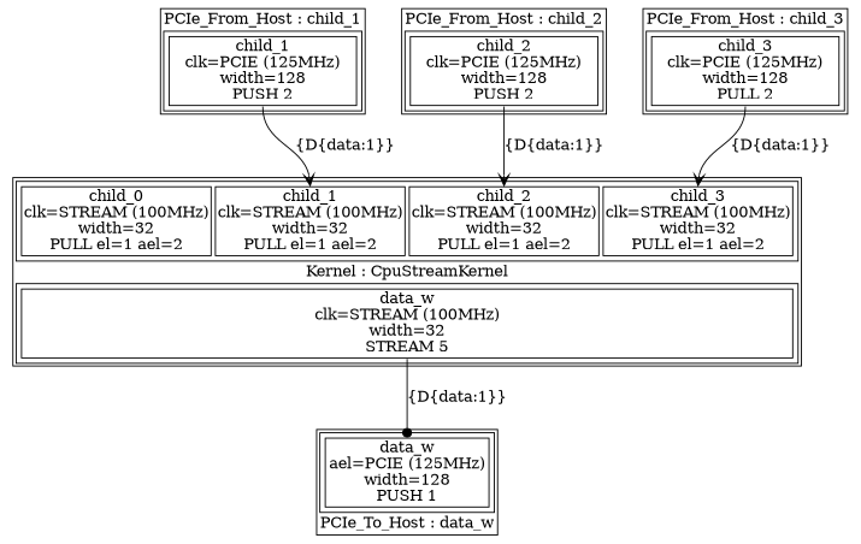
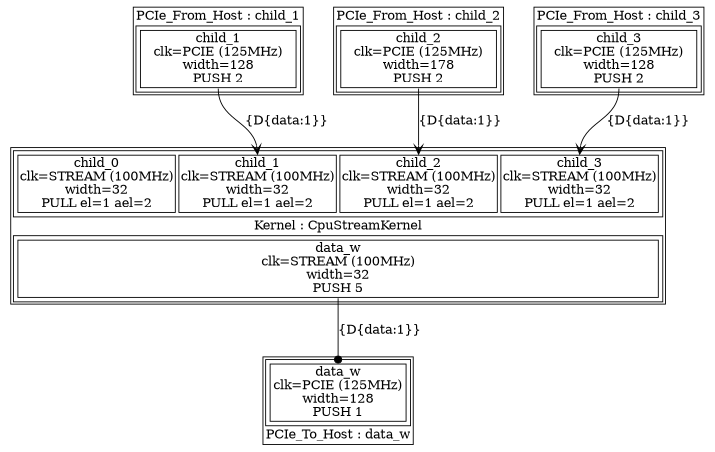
  digraph {
    fontname="DejaVu Serif"
    node [fontname="DejaVu Serif" shape=plaintext]
    edge [arrowhead=vee fontname="DejaVu Serif"]
-   n1 [label=<<TABLE  BORDER="1" CELLPADDING="1" CELLSPACING="1"><TR><TD BGCOLOR="white" BORDER="0" PORT="inputs" ROWSPAN="1" COLSPAN="1"><TABLE  BORDER="1" CELLPADDING="1" CELLSPACING="4"><TR><TD BGCOLOR="white" BORDER="1" PORT="child_0" ROWSPAN="1" COLSPAN="1">child_0<BR/>clk=STREAM (100MHz)<BR/>width=32<BR/>PULL el=1 ael=2</TD><TD BGCOLOR="white" BORDER="1" PORT="child_1" ROWSPAN="1" COLSPAN="1">child_1<BR/>clk=STREAM (100MHz)<BR/>width=32<BR/>PULL el=1 ael=2</TD><TD BGCOLOR="white" BORDER="1" PORT="child_2" ROWSPAN="1" COLSPAN="1">child_2<BR/>clk=STREAM (100MHz)<BR/>width=32<BR/>PULL el=1 ael=2</TD><TD BGCOLOR="white" BORDER="1" PORT="child_3" ROWSPAN="1" COLSPAN="1">child_3<BR/>clk=STREAM (100MHz)<BR/>width=32<BR/>PULL el=1 ael=2</TD></TR></TABLE></TD></TR><TR><TD BGCOLOR="white" BORDER="0" PORT="node_info" ROWSPAN="1" COLSPAN="1">Kernel : CpuStreamKernel</TD></TR><TR><TD BGCOLOR="white" BORDER="0" PORT="outputs" ROWSPAN="1" COLSPAN="1"><TABLE  BORDER="1" CELLPADDING="1" CELLSPACING="4"><TR><TD BGCOLOR="white" BORDER="1" PORT="data_w" ROWSPAN="1" COLSPAN="1">data_w<BR/>clk=STREAM (100MHz)<BR/>width=32<BR/>STREAM 5</TD></TR></TABLE></TD></TR></TABLE>>]
-   n2 [label=<<TABLE  BORDER="1" CELLPADDING="1" CELLSPACING="1"><TR><TD BGCOLOR="white" BORDER="0" PORT="inputs" ROWSPAN="1" COLSPAN="1"><TABLE  BORDER="1" CELLPADDING="1" CELLSPACING="4"><TR><TD BGCOLOR="white" BORDER="1" PORT="data_w" ROWSPAN="1" COLSPAN="1">data_w<BR/>ael=PCIE (125MHz)<BR/>width=128<BR/>PUSH 1</TD></TR></TABLE></TD></TR><TR><TD BGCOLOR="white" BORDER="0" PORT="node_info" ROWSPAN="1" COLSPAN="1">PCIe_To_Host : data_w</TD></TR></TABLE>>]
+   n1 [label=<<TABLE  BORDER="1" CELLPADDING="1" CELLSPACING="1"><TR><TD BGCOLOR="white" BORDER="0" PORT="inputs" ROWSPAN="1" COLSPAN="1"><TABLE  BORDER="1" CELLPADDING="1" CELLSPACING="4"><TR><TD BGCOLOR="white" BORDER="1" PORT="child_0" ROWSPAN="1" COLSPAN="1">child_0<BR/>clk=STREAM (100MHz)<BR/>width=32<BR/>PULL el=1 ael=2</TD><TD BGCOLOR="white" BORDER="1" PORT="child_1" ROWSPAN="1" COLSPAN="1">child_1<BR/>clk=STREAM (100MHz)<BR/>width=32<BR/>PULL el=1 ael=2</TD><TD BGCOLOR="white" BORDER="1" PORT="child_2" ROWSPAN="1" COLSPAN="1">child_2<BR/>clk=STREAM (100MHz)<BR/>width=32<BR/>PULL el=1 ael=2</TD><TD BGCOLOR="white" BORDER="1" PORT="child_3" ROWSPAN="1" COLSPAN="1">child_3<BR/>clk=STREAM (100MHz)<BR/>width=32<BR/>PULL el=1 ael=2</TD></TR></TABLE></TD></TR><TR><TD BGCOLOR="white" BORDER="0" PORT="node_info" ROWSPAN="1" COLSPAN="1">Kernel : CpuStreamKernel</TD></TR><TR><TD BGCOLOR="white" BORDER="0" PORT="outputs" ROWSPAN="1" COLSPAN="1"><TABLE  BORDER="1" CELLPADDING="1" CELLSPACING="4"><TR><TD BGCOLOR="white" BORDER="1" PORT="data_w" ROWSPAN="1" COLSPAN="1">data_w<BR/>clk=STREAM (100MHz)<BR/>width=32<BR/>PUSH 5</TD></TR></TABLE></TD></TR></TABLE>>]
+   n2 [label=<<TABLE  BORDER="1" CELLPADDING="1" CELLSPACING="1"><TR><TD BGCOLOR="white" BORDER="0" PORT="inputs" ROWSPAN="1" COLSPAN="1"><TABLE  BORDER="1" CELLPADDING="1" CELLSPACING="4"><TR><TD BGCOLOR="white" BORDER="1" PORT="data_w" ROWSPAN="1" COLSPAN="1">data_w<BR/>clk=PCIE (125MHz)<BR/>width=128<BR/>PUSH 1</TD></TR></TABLE></TD></TR><TR><TD BGCOLOR="white" BORDER="0" PORT="node_info" ROWSPAN="1" COLSPAN="1">PCIe_To_Host : data_w</TD></TR></TABLE>>]
    n3 [label=<<TABLE  BORDER="1" CELLPADDING="1" CELLSPACING="1"><TR><TD BGCOLOR="white" BORDER="0" PORT="node_info" ROWSPAN="1" COLSPAN="1">PCIe_From_Host : child_1</TD></TR><TR><TD BGCOLOR="white" BORDER="0" PORT="outputs" ROWSPAN="1" COLSPAN="1"><TABLE  BORDER="1" CELLPADDING="1" CELLSPACING="4"><TR><TD BGCOLOR="white" BORDER="1" PORT="child_1" ROWSPAN="1" COLSPAN="1">child_1<BR/>clk=PCIE (125MHz)<BR/>width=128<BR/>PUSH 2</TD></TR></TABLE></TD></TR></TABLE>>]
-   n4 [label=<<TABLE  BORDER="1" CELLPADDING="1" CELLSPACING="1"><TR><TD BGCOLOR="white" BORDER="0" PORT="node_info" ROWSPAN="1" COLSPAN="1">PCIe_From_Host : child_2</TD></TR><TR><TD BGCOLOR="white" BORDER="0" PORT="outputs" ROWSPAN="1" COLSPAN="1"><TABLE  BORDER="1" CELLPADDING="1" CELLSPACING="4"><TR><TD BGCOLOR="white" BORDER="1" PORT="child_2" ROWSPAN="1" COLSPAN="1">child_2<BR/>clk=PCIE (125MHz)<BR/>width=128<BR/>PUSH 2</TD></TR></TABLE></TD></TR></TABLE>>]
-   n5 [label=<<TABLE  BORDER="1" CELLPADDING="1" CELLSPACING="1"><TR><TD BGCOLOR="white" BORDER="0" PORT="node_info" ROWSPAN="1" COLSPAN="1">PCIe_From_Host : child_3</TD></TR><TR><TD BGCOLOR="white" BORDER="0" PORT="outputs" ROWSPAN="1" COLSPAN="1"><TABLE  BORDER="1" CELLPADDING="1" CELLSPACING="4"><TR><TD BGCOLOR="white" BORDER="1" PORT="child_3" ROWSPAN="1" COLSPAN="1">child_3<BR/>clk=PCIE (125MHz)<BR/>width=128<BR/>PULL 2</TD></TR></TABLE></TD></TR></TABLE>>]
+   n4 [label=<<TABLE  BORDER="1" CELLPADDING="1" CELLSPACING="1"><TR><TD BGCOLOR="white" BORDER="0" PORT="node_info" ROWSPAN="1" COLSPAN="1">PCIe_From_Host : child_2</TD></TR><TR><TD BGCOLOR="white" BORDER="0" PORT="outputs" ROWSPAN="1" COLSPAN="1"><TABLE  BORDER="1" CELLPADDING="1" CELLSPACING="4"><TR><TD BGCOLOR="white" BORDER="1" PORT="child_2" ROWSPAN="1" COLSPAN="1">child_2<BR/>clk=PCIE (125MHz)<BR/>width=178<BR/>PUSH 2</TD></TR></TABLE></TD></TR></TABLE>>]
+   n5 [label=<<TABLE  BORDER="1" CELLPADDING="1" CELLSPACING="1"><TR><TD BGCOLOR="white" BORDER="0" PORT="node_info" ROWSPAN="1" COLSPAN="1">PCIe_From_Host : child_3</TD></TR><TR><TD BGCOLOR="white" BORDER="0" PORT="outputs" ROWSPAN="1" COLSPAN="1"><TABLE  BORDER="1" CELLPADDING="1" CELLSPACING="4"><TR><TD BGCOLOR="white" BORDER="1" PORT="child_3" ROWSPAN="1" COLSPAN="1">child_3<BR/>clk=PCIE (125MHz)<BR/>width=128<BR/>PUSH 2</TD></TR></TABLE></TD></TR></TABLE>>]
    n1 -> n2 [arrowhead=dot headport=data_w label="{D{data:1}}" tailport=data_w]
    n3 -> n1 [headport=child_1 label="{D{data:1}}" tailport=child_1]
    n4 -> n1 [headport=child_2 label="{D{data:1}}" tailport=child_2]
    n5 -> n1 [headport=child_3 label="{D{data:1}}" tailport=child_3]
  }
